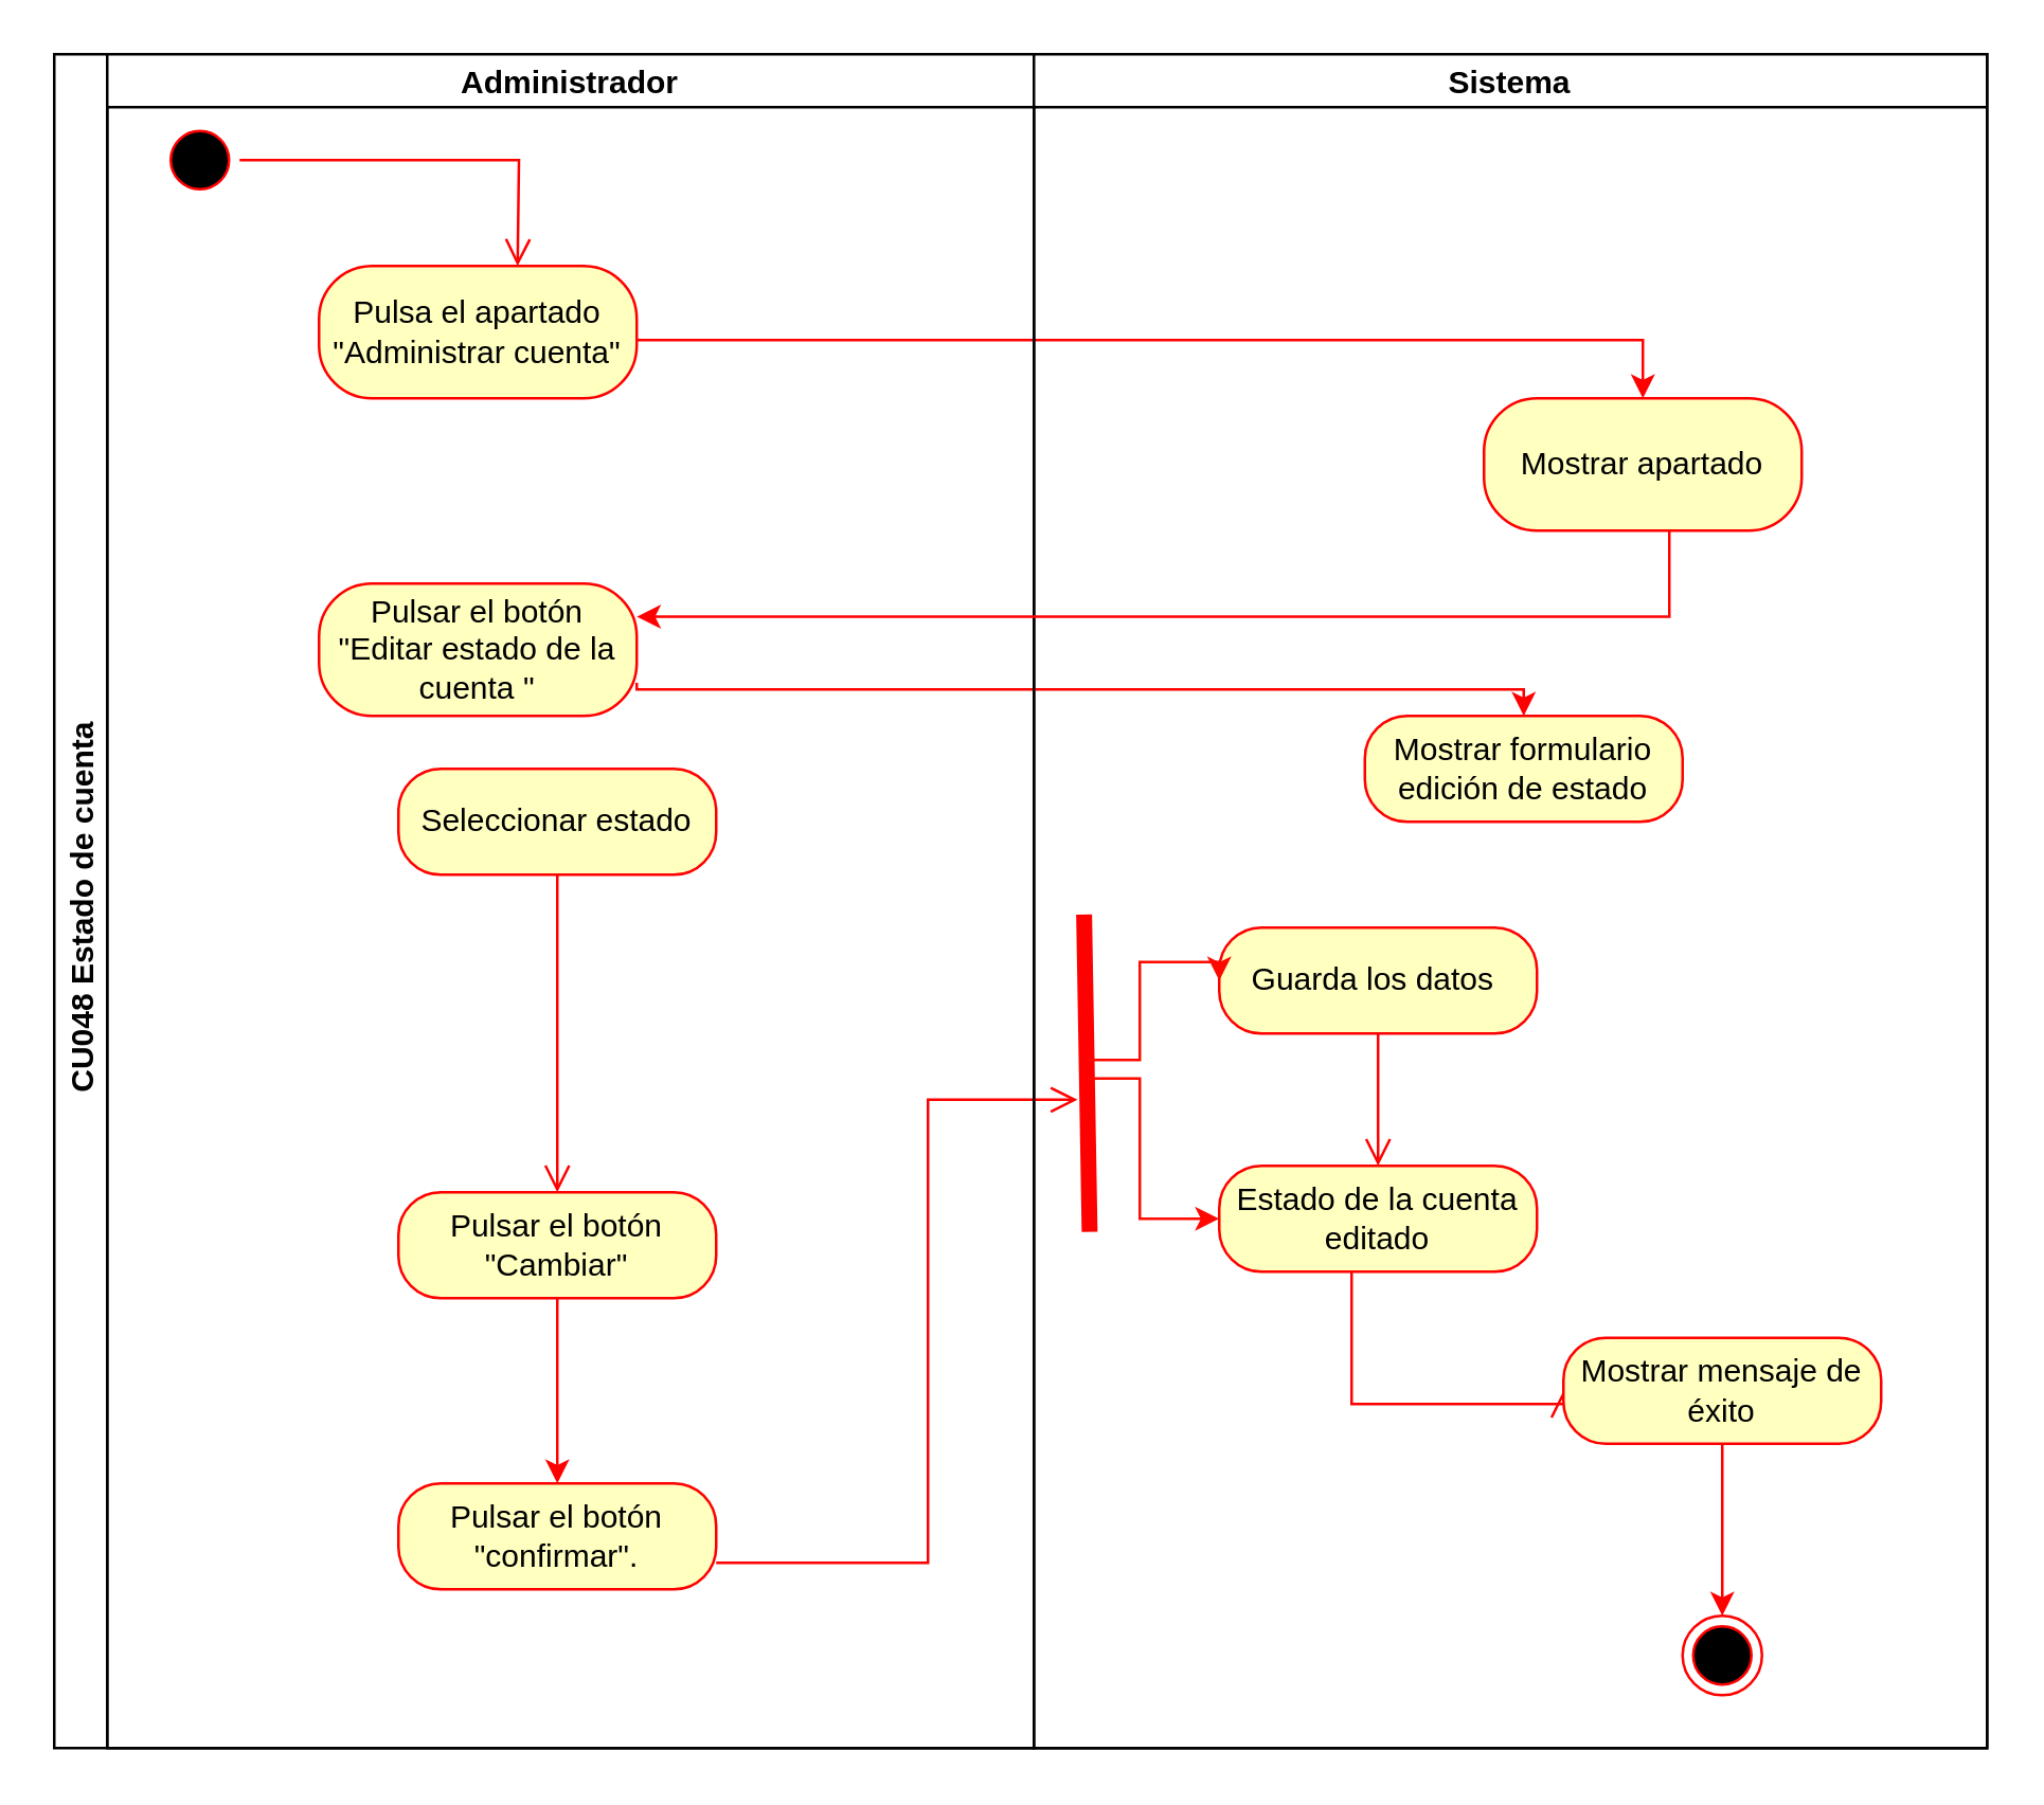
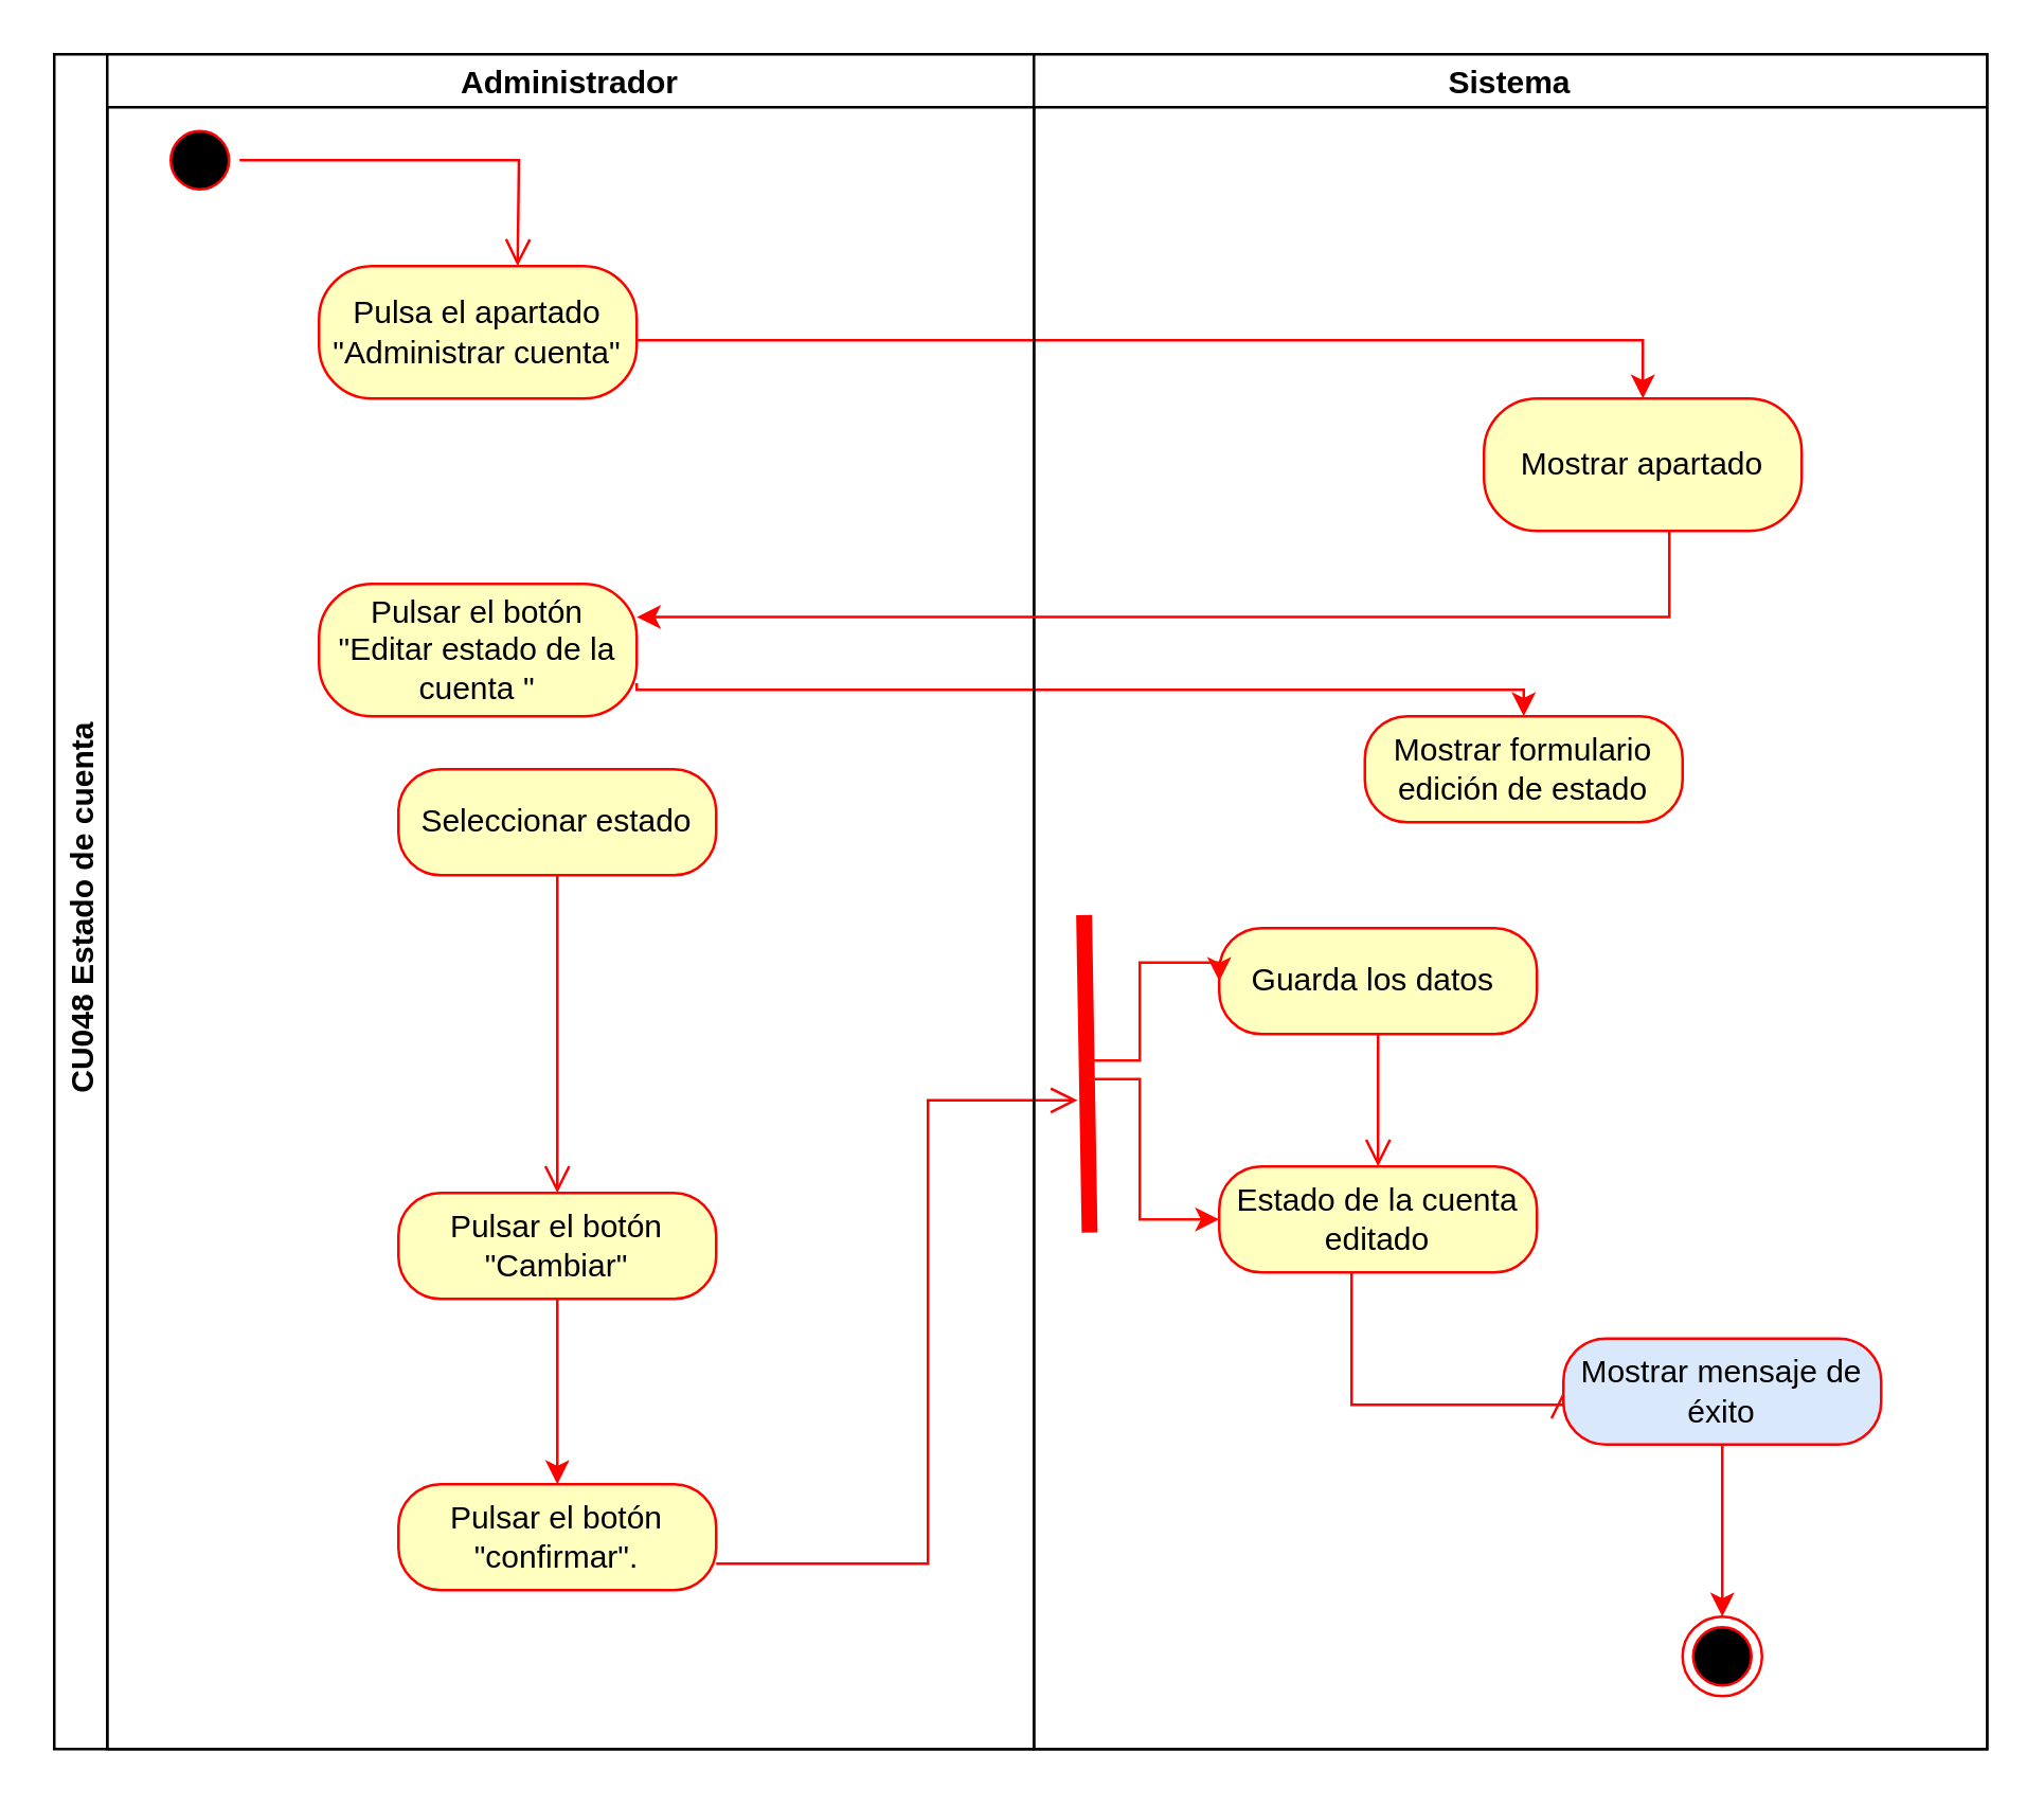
  <mxCell id="0" />
  <mxCell id="1" parent="0" />
  <mxCell id="2" value="CU048 Estado de cuenta " style="swimlane;childLayout=stackLayout;resizeParent=1;resizeParentMax=0;startSize=20;horizontal=0;horizontalStack=1;" vertex="1" parent="1"><mxGeometry x="20" y="20" width="730" height="640" as="geometry"><mxRectangle x="200" y="80" width="40" height="50" as="alternateBounds" /></mxGeometry></mxCell>
  <mxCell id="3" style="edgeStyle=orthogonalEdgeStyle;rounded=0;orthogonalLoop=1;jettySize=auto;html=1;entryX=0.5;entryY=0;entryDx=0;entryDy=0;strokeColor=light-dark(#ff0000, #ededed);" edge="1" parent="2" source="12" target="17"><mxGeometry relative="1" as="geometry"><Array as="points"><mxPoint x="600" y="108" /></Array><mxPoint x="222.5" y="107.5" as="sourcePoint" /></mxGeometry></mxCell>
  <mxCell id="4" value="Administrador" style="swimlane;startSize=20;" vertex="1" parent="2"><mxGeometry x="20" width="350" height="640" as="geometry" /></mxCell>
  <mxCell id="5" value="" style="ellipse;html=1;shape=startState;fillColor=#000000;strokeColor=#ff0000;fillStyle=auto;" vertex="1" parent="4"><mxGeometry x="20" y="25" width="30" height="30" as="geometry" /></mxCell>
  <mxCell id="6" value="" style="edgeStyle=orthogonalEdgeStyle;html=1;verticalAlign=bottom;endArrow=open;endSize=8;strokeColor=#ff0000;rounded=0;entryX=0.5;entryY=0;entryDx=0;entryDy=0;" edge="1" parent="4" source="5"><mxGeometry relative="1" as="geometry"><mxPoint x="155" y="80" as="targetPoint" /><mxPoint x="340" y="320" as="sourcePoint" /></mxGeometry></mxCell>
  <mxCell id="7" value="Seleccionar estado" style="rounded=1;whiteSpace=wrap;html=1;arcSize=40;fontColor=#000000;fillColor=#ffffc0;strokeColor=#ff0000;" vertex="1" parent="4"><mxGeometry x="110" y="270" width="120" height="40" as="geometry" /></mxCell>
  <mxCell id="8" style="edgeStyle=orthogonalEdgeStyle;rounded=0;orthogonalLoop=1;jettySize=auto;html=1;fillColor=#f8cecc;strokeColor=#FF0000;" edge="1" parent="4" source="9" target="13"><mxGeometry relative="1" as="geometry" /></mxCell>
  <mxCell id="9" value="Pulsar el botón &quot;Cambiar&quot;" style="rounded=1;whiteSpace=wrap;html=1;arcSize=40;fontColor=#000000;fillColor=#ffffc0;strokeColor=#ff0000;" vertex="1" parent="4"><mxGeometry x="110" y="430" width="120" height="40" as="geometry" /></mxCell>
  <mxCell id="10" value="Pulsar el botón &quot;Editar estado de la cuenta &quot;" style="rounded=1;whiteSpace=wrap;html=1;arcSize=40;fontColor=#000000;fillColor=#ffffc0;strokeColor=light-dark(#ff0000, #ededed);" vertex="1" parent="4"><mxGeometry x="80" y="200" width="120" height="50" as="geometry" /></mxCell>
  <mxCell id="11" value="" style="edgeStyle=orthogonalEdgeStyle;html=1;verticalAlign=bottom;endArrow=open;endSize=8;strokeColor=#ff0000;rounded=0;entryX=0.5;entryY=0;entryDx=0;entryDy=0;exitX=0.5;exitY=1;exitDx=0;exitDy=0;" edge="1" parent="4" source="7" target="9"><mxGeometry relative="1" as="geometry"><mxPoint x="550" y="330" as="targetPoint" /><Array as="points" /></mxGeometry></mxCell>
  <mxCell id="12" value="Pulsa el apartado &quot;Administrar cuenta&quot;" style="rounded=1;whiteSpace=wrap;html=1;arcSize=40;fontColor=#000000;fillColor=#ffffc0;strokeColor=#ff0000;" vertex="1" parent="4"><mxGeometry x="80" y="80" width="120" height="50" as="geometry" /></mxCell>
  <mxCell id="13" value="Pulsar el botón &quot;confirmar&quot;." style="rounded=1;whiteSpace=wrap;html=1;arcSize=40;fontColor=#000000;fillColor=#ffffc0;strokeColor=#ff0000;" vertex="1" parent="4"><mxGeometry x="110" y="540" width="120" height="40" as="geometry" /></mxCell>
  <mxCell id="14" style="edgeStyle=orthogonalEdgeStyle;rounded=0;orthogonalLoop=1;jettySize=auto;html=1;entryX=0.5;entryY=0;entryDx=0;entryDy=0;strokeColor=light-dark(#ff0000, #ededed);exitX=1;exitY=0.75;exitDx=0;exitDy=0;" edge="1" parent="2" source="10" target="18"><mxGeometry relative="1" as="geometry"><Array as="points"><mxPoint x="220" y="240" /><mxPoint x="555" y="240" /></Array></mxGeometry></mxCell>
  <mxCell id="15" value="" style="edgeStyle=orthogonalEdgeStyle;html=1;verticalAlign=bottom;endArrow=open;endSize=8;strokeColor=#ff0000;rounded=0;exitX=1;exitY=0.75;exitDx=0;exitDy=0;entryX=0.417;entryY=0.377;entryDx=0;entryDy=0;entryPerimeter=0;" edge="1" parent="2" source="13" target="26"><mxGeometry relative="1" as="geometry"><mxPoint x="190" y="570" as="targetPoint" /><Array as="points"><mxPoint x="330" y="570" /><mxPoint x="330" y="395" /></Array></mxGeometry></mxCell>
  <mxCell id="16" value="Sistema" style="swimlane;startSize=20;" vertex="1" parent="2"><mxGeometry x="370" width="360" height="640" as="geometry" /></mxCell>
  <mxCell id="17" value="Mostrar apartado" style="rounded=1;whiteSpace=wrap;html=1;arcSize=40;fontColor=#000000;fillColor=#ffffc0;strokeColor=#ff0000;" vertex="1" parent="16"><mxGeometry x="170" y="130" width="120" height="50" as="geometry" /></mxCell>
  <mxCell id="18" value="Mostrar formulario edición de estado" style="rounded=1;whiteSpace=wrap;html=1;arcSize=40;fontColor=#000000;fillColor=#ffffc0;strokeColor=light-dark(#ff0000, #ededed);" vertex="1" parent="16"><mxGeometry x="125" y="250" width="120" height="40" as="geometry" /></mxCell>
  <mxCell id="19" value="Guarda los datos&amp;nbsp;" style="rounded=1;whiteSpace=wrap;html=1;arcSize=40;fontColor=#000000;fillColor=#ffffc0;strokeColor=#ff0000;" vertex="1" parent="16"><mxGeometry x="70" y="330" width="120" height="40" as="geometry" /></mxCell>
  <mxCell id="20" value="" style="edgeStyle=orthogonalEdgeStyle;html=1;verticalAlign=bottom;endArrow=open;endSize=8;strokeColor=#ff0000;rounded=0;" edge="1" parent="16" source="19" target="21"><mxGeometry relative="1" as="geometry"><mxPoint x="250" y="580" as="targetPoint" /></mxGeometry></mxCell>
  <mxCell id="21" value="Estado de la cuenta editado" style="rounded=1;whiteSpace=wrap;html=1;arcSize=40;fontColor=#000000;fillColor=#ffffc0;strokeColor=#ff0000;" vertex="1" parent="16"><mxGeometry x="70" y="420" width="120" height="40" as="geometry" /></mxCell>
  <mxCell id="22" value="" style="edgeStyle=orthogonalEdgeStyle;html=1;verticalAlign=bottom;endArrow=open;endSize=8;strokeColor=#ff0000;rounded=0;entryX=0;entryY=0.5;entryDx=0;entryDy=0;" edge="1" parent="16" source="21" target="25"><mxGeometry relative="1" as="geometry"><mxPoint x="250" y="660" as="targetPoint" /><Array as="points"><mxPoint x="120" y="510" /></Array></mxGeometry></mxCell>
  <mxCell id="23" value="" style="ellipse;html=1;shape=endState;fillColor=#000000;strokeColor=#ff0000;" vertex="1" parent="16"><mxGeometry x="245" y="590" width="30" height="30" as="geometry" /></mxCell>
  <mxCell id="24" style="edgeStyle=orthogonalEdgeStyle;rounded=0;orthogonalLoop=1;jettySize=auto;html=1;entryX=0.5;entryY=0;entryDx=0;entryDy=0;strokeColor=#FF0000;" edge="1" parent="16" source="25" target="23"><mxGeometry relative="1" as="geometry" /></mxCell>
- <mxCell id="25" value="Mostrar mensaje de éxito" style="rounded=1;whiteSpace=wrap;html=1;arcSize=40;fontColor=#000000;fillColor=#ffffc0;strokeColor=#ff0000;" vertex="1" parent="16"><mxGeometry x="200" y="485" width="120" height="40" as="geometry" /></mxCell>
+ <mxCell id="25" value="Mostrar mensaje de éxito" style="rounded=1;whiteSpace=wrap;html=1;arcSize=40;fontColor=#000000;fillColor=#dae8fc;strokeColor=#ff0000;" vertex="1" parent="16"><mxGeometry x="200" y="485" width="120" height="40" as="geometry" /></mxCell>
  <mxCell id="26" value="" style="shape=line;html=1;strokeWidth=6;strokeColor=#ff0000;rotation=-91;" vertex="1" parent="16"><mxGeometry x="-40" y="370" width="120" height="30" as="geometry" /></mxCell>
  <mxCell id="27" style="edgeStyle=orthogonalEdgeStyle;rounded=0;orthogonalLoop=1;jettySize=auto;html=1;entryX=0;entryY=0.5;entryDx=0;entryDy=0;exitX=0.483;exitY=0.499;exitDx=0;exitDy=0;exitPerimeter=0;strokeColor=light-dark(#FF0800,#D7817E);" edge="1" parent="16" source="26" target="21"><mxGeometry relative="1" as="geometry"><Array as="points"><mxPoint x="40" y="387" /><mxPoint x="40" y="440" /></Array></mxGeometry></mxCell>
  <mxCell id="28" style="edgeStyle=orthogonalEdgeStyle;rounded=0;orthogonalLoop=1;jettySize=auto;html=1;entryX=0;entryY=0.5;entryDx=0;entryDy=0;strokeColor=light-dark(#FF0800,#D7817E);" edge="1" parent="16" target="19"><mxGeometry relative="1" as="geometry"><Array as="points"><mxPoint x="40" y="380" /><mxPoint x="40" y="343" /><mxPoint x="70" y="343" /></Array><mxPoint x="20" y="380" as="sourcePoint" /><mxPoint x="110" y="343" as="targetPoint" /></mxGeometry></mxCell>
  <mxCell id="29" style="edgeStyle=orthogonalEdgeStyle;rounded=0;orthogonalLoop=1;jettySize=auto;html=1;entryX=1;entryY=0.25;entryDx=0;entryDy=0;strokeColor=light-dark(#ff0000, #ededed);" edge="1" parent="16" source="17" target="10"><mxGeometry relative="1" as="geometry"><Array as="points"><mxPoint x="240" y="212" /></Array></mxGeometry></mxCell>
